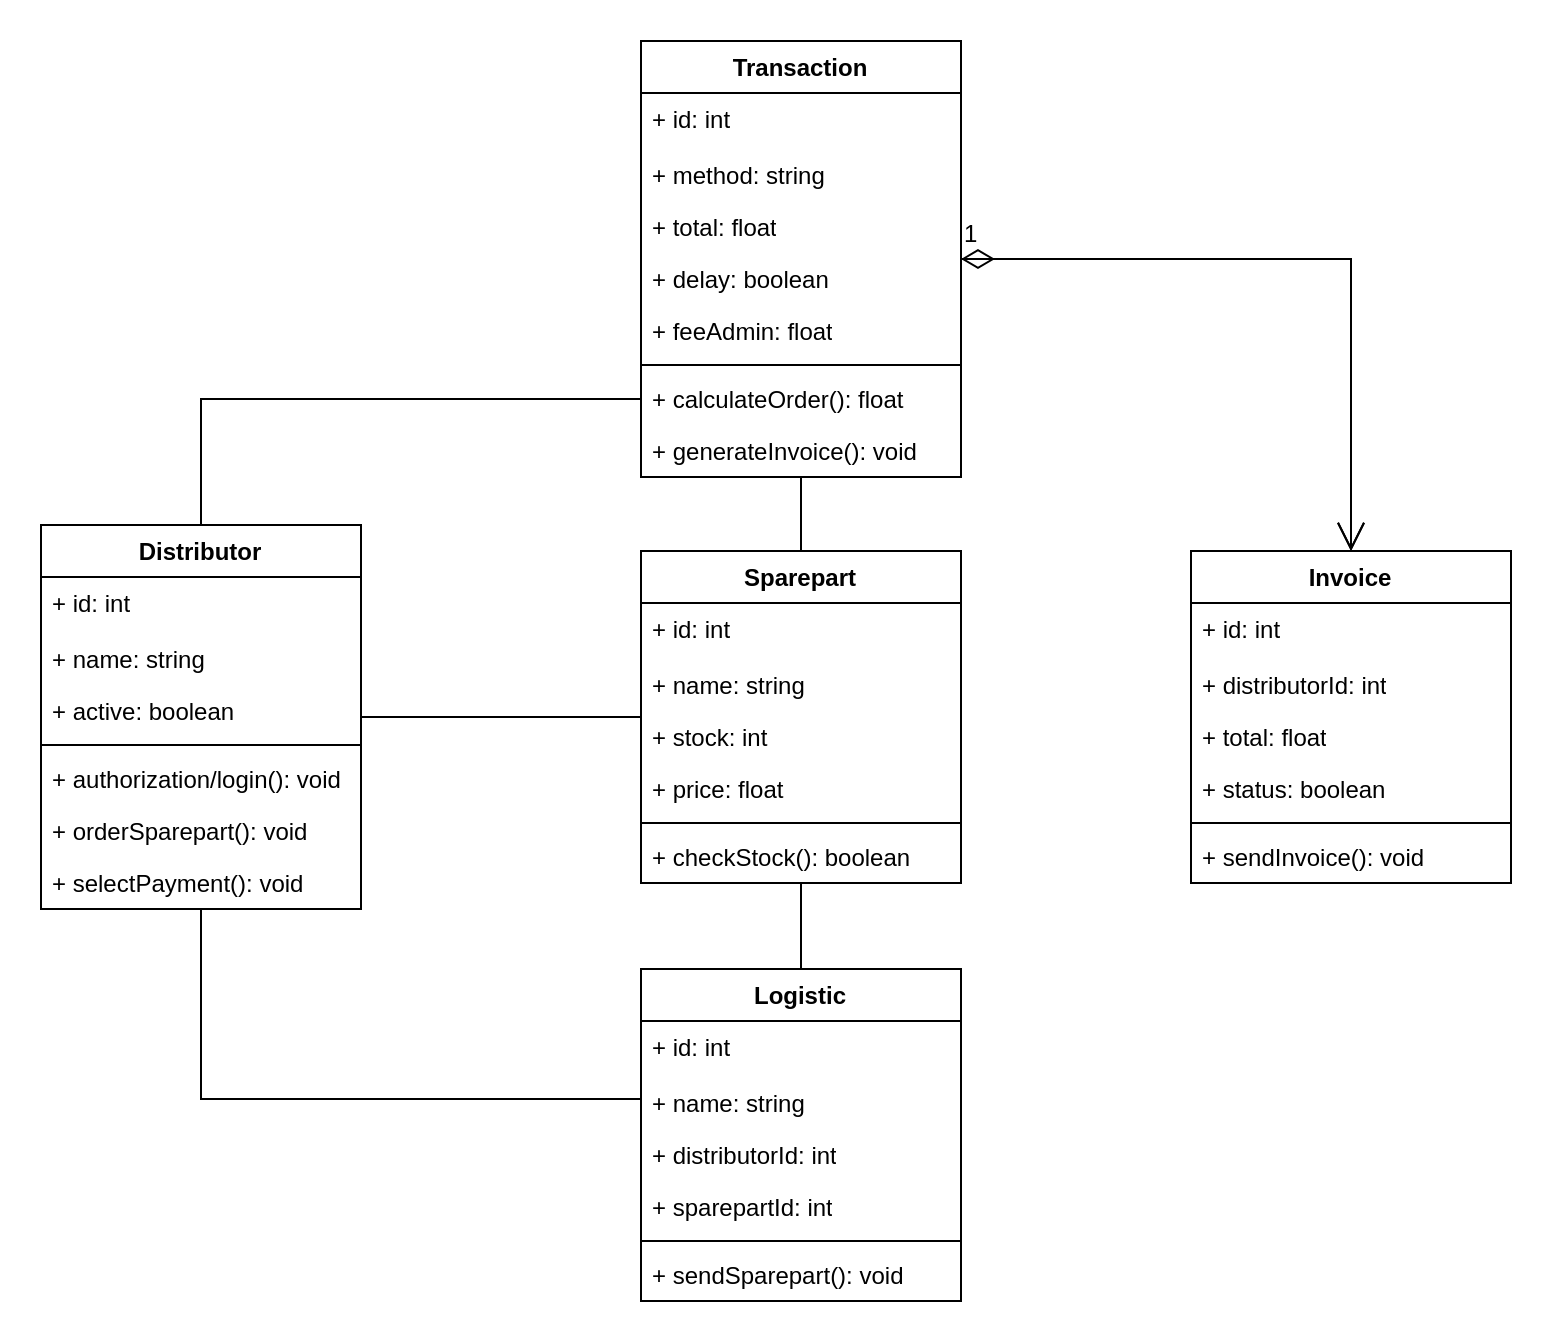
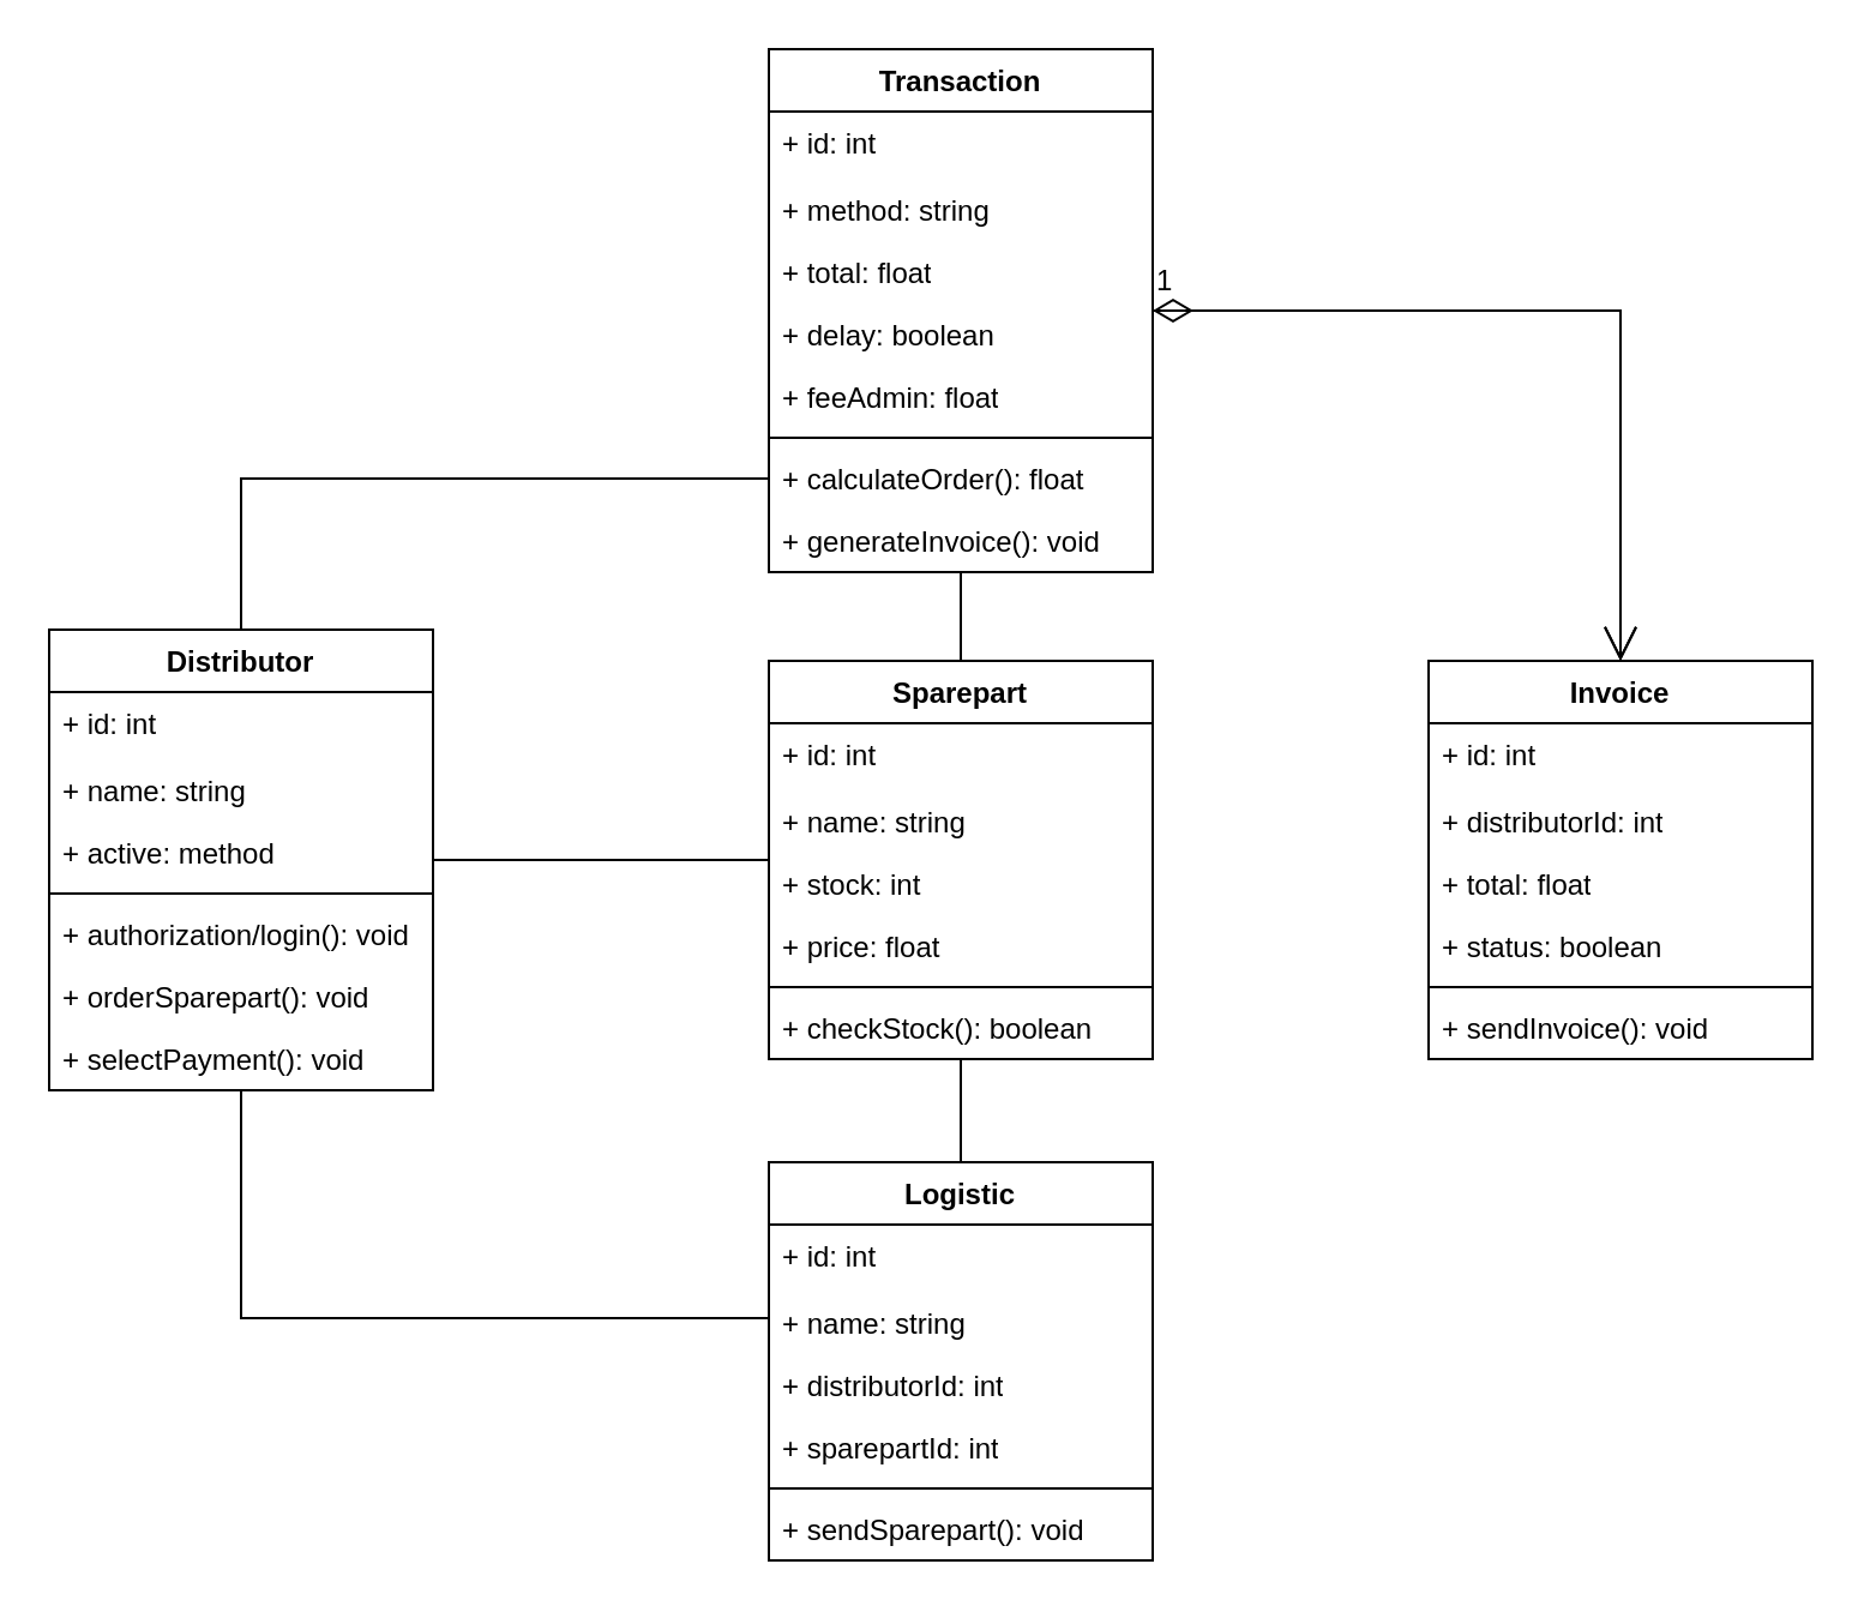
  <mxCell id="0" />
  <mxCell id="1" parent="0" />
  <mxCell id="2" value="Distributor" style="swimlane;fontStyle=1;align=center;verticalAlign=top;childLayout=stackLayout;horizontal=1;startSize=26;horizontalStack=0;resizeParent=1;resizeParentMax=0;resizeLast=0;collapsible=1;marginBottom=0;whiteSpace=wrap;html=1;" vertex="1" parent="1"><mxGeometry x="20" y="262" width="160" height="192" as="geometry" /></mxCell>
  <mxCell id="3" value="+ id: int&lt;br&gt;&lt;div&gt;&lt;br&gt;&lt;/div&gt;" style="text;strokeColor=none;fillColor=none;align=left;verticalAlign=top;spacingLeft=4;spacingRight=4;overflow=hidden;rotatable=0;points=[[0,0.5],[1,0.5]];portConstraint=eastwest;whiteSpace=wrap;html=1;" vertex="1" parent="2"><mxGeometry y="26" width="160" height="28" as="geometry" /></mxCell>
  <mxCell id="4" value="+ name: string" style="text;strokeColor=none;fillColor=none;align=left;verticalAlign=top;spacingLeft=4;spacingRight=4;overflow=hidden;rotatable=0;points=[[0,0.5],[1,0.5]];portConstraint=eastwest;whiteSpace=wrap;html=1;" vertex="1" parent="2"><mxGeometry y="54" width="160" height="26" as="geometry" /></mxCell>
- <mxCell id="5" value="+ active: boolean" style="text;strokeColor=none;fillColor=none;align=left;verticalAlign=top;spacingLeft=4;spacingRight=4;overflow=hidden;rotatable=0;points=[[0,0.5],[1,0.5]];portConstraint=eastwest;whiteSpace=wrap;html=1;" vertex="1" parent="2"><mxGeometry y="80" width="160" height="26" as="geometry" /></mxCell>
+ <mxCell id="5" value="+ active: method" style="text;strokeColor=none;fillColor=none;align=left;verticalAlign=top;spacingLeft=4;spacingRight=4;overflow=hidden;rotatable=0;points=[[0,0.5],[1,0.5]];portConstraint=eastwest;whiteSpace=wrap;html=1;" vertex="1" parent="2"><mxGeometry y="80" width="160" height="26" as="geometry" /></mxCell>
  <mxCell id="6" value="" style="line;strokeWidth=1;fillColor=none;align=left;verticalAlign=middle;spacingTop=-1;spacingLeft=3;spacingRight=3;rotatable=0;labelPosition=right;points=[];portConstraint=eastwest;strokeColor=inherit;" vertex="1" parent="2"><mxGeometry y="106" width="160" height="8" as="geometry" /></mxCell>
  <mxCell id="7" value="+ authorization/login(): void" style="text;strokeColor=none;fillColor=none;align=left;verticalAlign=top;spacingLeft=4;spacingRight=4;overflow=hidden;rotatable=0;points=[[0,0.5],[1,0.5]];portConstraint=eastwest;whiteSpace=wrap;html=1;" vertex="1" parent="2"><mxGeometry y="114" width="160" height="26" as="geometry" /></mxCell>
  <mxCell id="8" value="+ orderSparepart(): void" style="text;strokeColor=none;fillColor=none;align=left;verticalAlign=top;spacingLeft=4;spacingRight=4;overflow=hidden;rotatable=0;points=[[0,0.5],[1,0.5]];portConstraint=eastwest;whiteSpace=wrap;html=1;" vertex="1" parent="2"><mxGeometry y="140" width="160" height="26" as="geometry" /></mxCell>
  <mxCell id="9" value="+ selectPayment(): void" style="text;strokeColor=none;fillColor=none;align=left;verticalAlign=top;spacingLeft=4;spacingRight=4;overflow=hidden;rotatable=0;points=[[0,0.5],[1,0.5]];portConstraint=eastwest;whiteSpace=wrap;html=1;" vertex="1" parent="2"><mxGeometry y="166" width="160" height="26" as="geometry" /></mxCell>
  <mxCell id="10" value="Sparepart" style="swimlane;fontStyle=1;align=center;verticalAlign=top;childLayout=stackLayout;horizontal=1;startSize=26;horizontalStack=0;resizeParent=1;resizeParentMax=0;resizeLast=0;collapsible=1;marginBottom=0;whiteSpace=wrap;html=1;" vertex="1" parent="1"><mxGeometry x="320" y="275" width="160" height="166" as="geometry" /></mxCell>
  <mxCell id="11" value="+ id: int&lt;br&gt;&lt;div&gt;&lt;br&gt;&lt;/div&gt;" style="text;strokeColor=none;fillColor=none;align=left;verticalAlign=top;spacingLeft=4;spacingRight=4;overflow=hidden;rotatable=0;points=[[0,0.5],[1,0.5]];portConstraint=eastwest;whiteSpace=wrap;html=1;" vertex="1" parent="10"><mxGeometry y="26" width="160" height="28" as="geometry" /></mxCell>
  <mxCell id="12" value="+ name: string" style="text;strokeColor=none;fillColor=none;align=left;verticalAlign=top;spacingLeft=4;spacingRight=4;overflow=hidden;rotatable=0;points=[[0,0.5],[1,0.5]];portConstraint=eastwest;whiteSpace=wrap;html=1;" vertex="1" parent="10"><mxGeometry y="54" width="160" height="26" as="geometry" /></mxCell>
  <mxCell id="13" value="+ stock: int" style="text;strokeColor=none;fillColor=none;align=left;verticalAlign=top;spacingLeft=4;spacingRight=4;overflow=hidden;rotatable=0;points=[[0,0.5],[1,0.5]];portConstraint=eastwest;whiteSpace=wrap;html=1;" vertex="1" parent="10"><mxGeometry y="80" width="160" height="26" as="geometry" /></mxCell>
  <mxCell id="14" value="+ price: float" style="text;strokeColor=none;fillColor=none;align=left;verticalAlign=top;spacingLeft=4;spacingRight=4;overflow=hidden;rotatable=0;points=[[0,0.5],[1,0.5]];portConstraint=eastwest;whiteSpace=wrap;html=1;" vertex="1" parent="10"><mxGeometry y="106" width="160" height="26" as="geometry" /></mxCell>
  <mxCell id="15" value="" style="line;strokeWidth=1;fillColor=none;align=left;verticalAlign=middle;spacingTop=-1;spacingLeft=3;spacingRight=3;rotatable=0;labelPosition=right;points=[];portConstraint=eastwest;strokeColor=inherit;" vertex="1" parent="10"><mxGeometry y="132" width="160" height="8" as="geometry" /></mxCell>
  <mxCell id="16" value="+ checkStock(): boolean" style="text;strokeColor=none;fillColor=none;align=left;verticalAlign=top;spacingLeft=4;spacingRight=4;overflow=hidden;rotatable=0;points=[[0,0.5],[1,0.5]];portConstraint=eastwest;whiteSpace=wrap;html=1;" vertex="1" parent="10"><mxGeometry y="140" width="160" height="26" as="geometry" /></mxCell>
  <mxCell id="17" value="Transaction" style="swimlane;fontStyle=1;align=center;verticalAlign=top;childLayout=stackLayout;horizontal=1;startSize=26;horizontalStack=0;resizeParent=1;resizeParentMax=0;resizeLast=0;collapsible=1;marginBottom=0;whiteSpace=wrap;html=1;" vertex="1" parent="1"><mxGeometry x="320" y="20" width="160" height="218" as="geometry" /></mxCell>
  <mxCell id="18" value="+ id: int&lt;br&gt;&lt;div&gt;&lt;br&gt;&lt;/div&gt;" style="text;strokeColor=none;fillColor=none;align=left;verticalAlign=top;spacingLeft=4;spacingRight=4;overflow=hidden;rotatable=0;points=[[0,0.5],[1,0.5]];portConstraint=eastwest;whiteSpace=wrap;html=1;" vertex="1" parent="17"><mxGeometry y="26" width="160" height="28" as="geometry" /></mxCell>
  <mxCell id="19" value="+ method: string" style="text;strokeColor=none;fillColor=none;align=left;verticalAlign=top;spacingLeft=4;spacingRight=4;overflow=hidden;rotatable=0;points=[[0,0.5],[1,0.5]];portConstraint=eastwest;whiteSpace=wrap;html=1;" vertex="1" parent="17"><mxGeometry y="54" width="160" height="26" as="geometry" /></mxCell>
  <mxCell id="20" value="+ total: float" style="text;strokeColor=none;fillColor=none;align=left;verticalAlign=top;spacingLeft=4;spacingRight=4;overflow=hidden;rotatable=0;points=[[0,0.5],[1,0.5]];portConstraint=eastwest;whiteSpace=wrap;html=1;" vertex="1" parent="17"><mxGeometry y="80" width="160" height="26" as="geometry" /></mxCell>
  <mxCell id="21" value="+ delay: boolean" style="text;strokeColor=none;fillColor=none;align=left;verticalAlign=top;spacingLeft=4;spacingRight=4;overflow=hidden;rotatable=0;points=[[0,0.5],[1,0.5]];portConstraint=eastwest;whiteSpace=wrap;html=1;" vertex="1" parent="17"><mxGeometry y="106" width="160" height="26" as="geometry" /></mxCell>
  <mxCell id="22" value="+ feeAdmin: float" style="text;strokeColor=none;fillColor=none;align=left;verticalAlign=top;spacingLeft=4;spacingRight=4;overflow=hidden;rotatable=0;points=[[0,0.5],[1,0.5]];portConstraint=eastwest;whiteSpace=wrap;html=1;" vertex="1" parent="17"><mxGeometry y="132" width="160" height="26" as="geometry" /></mxCell>
  <mxCell id="23" value="" style="line;strokeWidth=1;fillColor=none;align=left;verticalAlign=middle;spacingTop=-1;spacingLeft=3;spacingRight=3;rotatable=0;labelPosition=right;points=[];portConstraint=eastwest;strokeColor=inherit;" vertex="1" parent="17"><mxGeometry y="158" width="160" height="8" as="geometry" /></mxCell>
  <mxCell id="24" value="+ calculateOrder(): float" style="text;strokeColor=none;fillColor=none;align=left;verticalAlign=top;spacingLeft=4;spacingRight=4;overflow=hidden;rotatable=0;points=[[0,0.5],[1,0.5]];portConstraint=eastwest;whiteSpace=wrap;html=1;" vertex="1" parent="17"><mxGeometry y="166" width="160" height="26" as="geometry" /></mxCell>
  <mxCell id="25" value="+ generateInvoice(): void" style="text;strokeColor=none;fillColor=none;align=left;verticalAlign=top;spacingLeft=4;spacingRight=4;overflow=hidden;rotatable=0;points=[[0,0.5],[1,0.5]];portConstraint=eastwest;whiteSpace=wrap;html=1;" vertex="1" parent="17"><mxGeometry y="192" width="160" height="26" as="geometry" /></mxCell>
  <mxCell id="26" value="Invoice" style="swimlane;fontStyle=1;align=center;verticalAlign=top;childLayout=stackLayout;horizontal=1;startSize=26;horizontalStack=0;resizeParent=1;resizeParentMax=0;resizeLast=0;collapsible=1;marginBottom=0;whiteSpace=wrap;html=1;" vertex="1" parent="1"><mxGeometry x="595" y="275" width="160" height="166" as="geometry" /></mxCell>
  <mxCell id="27" value="+ id: int&lt;br&gt;&lt;div&gt;&lt;br&gt;&lt;/div&gt;" style="text;strokeColor=none;fillColor=none;align=left;verticalAlign=top;spacingLeft=4;spacingRight=4;overflow=hidden;rotatable=0;points=[[0,0.5],[1,0.5]];portConstraint=eastwest;whiteSpace=wrap;html=1;" vertex="1" parent="26"><mxGeometry y="26" width="160" height="28" as="geometry" /></mxCell>
  <mxCell id="28" value="+ distributorId: int" style="text;strokeColor=none;fillColor=none;align=left;verticalAlign=top;spacingLeft=4;spacingRight=4;overflow=hidden;rotatable=0;points=[[0,0.5],[1,0.5]];portConstraint=eastwest;whiteSpace=wrap;html=1;" vertex="1" parent="26"><mxGeometry y="54" width="160" height="26" as="geometry" /></mxCell>
  <mxCell id="29" value="+ total: float" style="text;strokeColor=none;fillColor=none;align=left;verticalAlign=top;spacingLeft=4;spacingRight=4;overflow=hidden;rotatable=0;points=[[0,0.5],[1,0.5]];portConstraint=eastwest;whiteSpace=wrap;html=1;" vertex="1" parent="26"><mxGeometry y="80" width="160" height="26" as="geometry" /></mxCell>
  <mxCell id="30" value="+ status: boolean" style="text;strokeColor=none;fillColor=none;align=left;verticalAlign=top;spacingLeft=4;spacingRight=4;overflow=hidden;rotatable=0;points=[[0,0.5],[1,0.5]];portConstraint=eastwest;whiteSpace=wrap;html=1;" vertex="1" parent="26"><mxGeometry y="106" width="160" height="26" as="geometry" /></mxCell>
  <mxCell id="31" value="" style="line;strokeWidth=1;fillColor=none;align=left;verticalAlign=middle;spacingTop=-1;spacingLeft=3;spacingRight=3;rotatable=0;labelPosition=right;points=[];portConstraint=eastwest;strokeColor=inherit;" vertex="1" parent="26"><mxGeometry y="132" width="160" height="8" as="geometry" /></mxCell>
  <mxCell id="32" value="+ sendInvoice(): void" style="text;strokeColor=none;fillColor=none;align=left;verticalAlign=top;spacingLeft=4;spacingRight=4;overflow=hidden;rotatable=0;points=[[0,0.5],[1,0.5]];portConstraint=eastwest;whiteSpace=wrap;html=1;" vertex="1" parent="26"><mxGeometry y="140" width="160" height="26" as="geometry" /></mxCell>
  <mxCell id="33" value="Logistic" style="swimlane;fontStyle=1;align=center;verticalAlign=top;childLayout=stackLayout;horizontal=1;startSize=26;horizontalStack=0;resizeParent=1;resizeParentMax=0;resizeLast=0;collapsible=1;marginBottom=0;whiteSpace=wrap;html=1;" vertex="1" parent="1"><mxGeometry x="320" y="484" width="160" height="166" as="geometry" /></mxCell>
  <mxCell id="34" value="+ id: int&lt;br&gt;&lt;div&gt;&lt;br&gt;&lt;/div&gt;" style="text;strokeColor=none;fillColor=none;align=left;verticalAlign=top;spacingLeft=4;spacingRight=4;overflow=hidden;rotatable=0;points=[[0,0.5],[1,0.5]];portConstraint=eastwest;whiteSpace=wrap;html=1;" vertex="1" parent="33"><mxGeometry y="26" width="160" height="28" as="geometry" /></mxCell>
  <mxCell id="35" value="+ name: string" style="text;strokeColor=none;fillColor=none;align=left;verticalAlign=top;spacingLeft=4;spacingRight=4;overflow=hidden;rotatable=0;points=[[0,0.5],[1,0.5]];portConstraint=eastwest;whiteSpace=wrap;html=1;" vertex="1" parent="33"><mxGeometry y="54" width="160" height="26" as="geometry" /></mxCell>
  <mxCell id="36" value="+ distributorId: int" style="text;strokeColor=none;fillColor=none;align=left;verticalAlign=top;spacingLeft=4;spacingRight=4;overflow=hidden;rotatable=0;points=[[0,0.5],[1,0.5]];portConstraint=eastwest;whiteSpace=wrap;html=1;" vertex="1" parent="33"><mxGeometry y="80" width="160" height="26" as="geometry" /></mxCell>
  <mxCell id="37" value="+ sparepartId: int" style="text;strokeColor=none;fillColor=none;align=left;verticalAlign=top;spacingLeft=4;spacingRight=4;overflow=hidden;rotatable=0;points=[[0,0.5],[1,0.5]];portConstraint=eastwest;whiteSpace=wrap;html=1;" vertex="1" parent="33"><mxGeometry y="106" width="160" height="26" as="geometry" /></mxCell>
  <mxCell id="38" value="" style="line;strokeWidth=1;fillColor=none;align=left;verticalAlign=middle;spacingTop=-1;spacingLeft=3;spacingRight=3;rotatable=0;labelPosition=right;points=[];portConstraint=eastwest;strokeColor=inherit;" vertex="1" parent="33"><mxGeometry y="132" width="160" height="8" as="geometry" /></mxCell>
  <mxCell id="39" value="+ sendSparepart(): void" style="text;strokeColor=none;fillColor=none;align=left;verticalAlign=top;spacingLeft=4;spacingRight=4;overflow=hidden;rotatable=0;points=[[0,0.5],[1,0.5]];portConstraint=eastwest;whiteSpace=wrap;html=1;" vertex="1" parent="33"><mxGeometry y="140" width="160" height="26" as="geometry" /></mxCell>
  <mxCell id="40" value="" style="endArrow=none;html=1;edgeStyle=orthogonalEdgeStyle;rounded=0;fontSize=12;startSize=8;endSize=8;curved=1;" edge="1" parent="1" source="17" target="10"><mxGeometry relative="1" as="geometry"><mxPoint x="87" y="632" as="sourcePoint" /><mxPoint x="247" y="632" as="targetPoint" /></mxGeometry></mxCell>
  <mxCell id="41" value="" style="endArrow=none;html=1;edgeStyle=orthogonalEdgeStyle;rounded=0;fontSize=12;startSize=8;endSize=8;entryX=0;entryY=0.5;entryDx=0;entryDy=0;" edge="1" parent="1" source="2" target="24"><mxGeometry relative="1" as="geometry"><mxPoint x="87" y="397" as="sourcePoint" /><mxPoint x="247" y="397" as="targetPoint" /></mxGeometry></mxCell>
  <mxCell id="42" value="1" style="endArrow=open;html=1;endSize=12;startArrow=diamondThin;startSize=14;startFill=0;edgeStyle=orthogonalEdgeStyle;align=left;verticalAlign=bottom;rounded=0;fontSize=12;entryX=0.5;entryY=0;entryDx=0;entryDy=0;" edge="1" parent="1" source="17" target="26"><mxGeometry x="-1" y="3" relative="1" as="geometry"><mxPoint x="96" y="344" as="sourcePoint" /><mxPoint x="243" y="604" as="targetPoint" /></mxGeometry></mxCell>
  <mxCell id="43" value="" style="endArrow=none;html=1;edgeStyle=orthogonalEdgeStyle;rounded=0;fontSize=12;startSize=8;endSize=8;" edge="1" parent="1" source="2" target="10"><mxGeometry relative="1" as="geometry"><mxPoint x="410" y="248" as="sourcePoint" /><mxPoint x="397" y="285" as="targetPoint" /></mxGeometry></mxCell>
  <mxCell id="44" value="" style="endArrow=open;endFill=1;endSize=12;html=1;rounded=0;fontSize=12;edgeStyle=orthogonalEdgeStyle;" edge="1" parent="1" source="17" target="26"><mxGeometry width="160" relative="1" as="geometry"><mxPoint x="470" y="346" as="sourcePoint" /><mxPoint x="630" y="346" as="targetPoint" /></mxGeometry></mxCell>
  <mxCell id="45" value="" style="endArrow=none;html=1;edgeStyle=orthogonalEdgeStyle;rounded=0;fontSize=12;startSize=8;endSize=8;" edge="1" parent="1" source="2" target="33"><mxGeometry relative="1" as="geometry"><mxPoint x="190" y="368" as="sourcePoint" /><mxPoint x="330" y="368" as="targetPoint" /><Array as="points"><mxPoint x="100" y="549" /></Array></mxGeometry></mxCell>
  <mxCell id="46" value="" style="endArrow=none;html=1;rounded=0;fontSize=12;startSize=8;endSize=8;" edge="1" parent="1" source="10" target="33"><mxGeometry relative="1" as="geometry"><mxPoint x="393" y="447" as="sourcePoint" /><mxPoint x="393" y="484" as="targetPoint" /></mxGeometry></mxCell>
